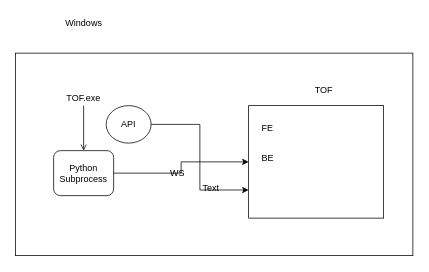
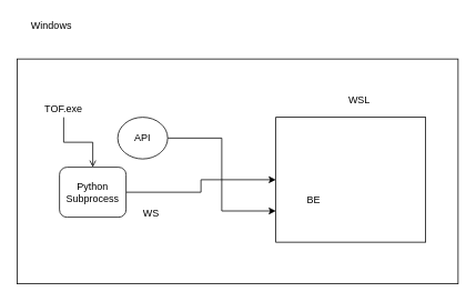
  <mxCell id="0" />
  <mxCell id="1" parent="0" />
  <mxCell id="2" value="" style="rounded=0;whiteSpace=wrap;html=1;" vertex="1" parent="1"><mxGeometry x="20" y="70" width="530" height="270" as="geometry" /></mxCell>
- <mxCell id="3" value="Windows" style="text;html=1;align=center;verticalAlign=middle;resizable=0;points=[];autosize=1;strokeColor=none;" vertex="1" parent="1"><mxGeometry x="81" y="20" width="60" height="20" as="geometry" /></mxCell>
+ <mxCell id="3" value="Windows" style="text;html=1;align=center;verticalAlign=middle;resizable=0;points=[];autosize=1;strokeColor=none;" vertex="1" parent="1"><mxGeometry x="31" y="20" width="60" height="20" as="geometry" /></mxCell>
  <mxCell id="4" value="" style="rounded=0;whiteSpace=wrap;html=1;" vertex="1" parent="1"><mxGeometry x="331" y="140" width="180" height="150" as="geometry" /></mxCell>
- <mxCell id="5" value="FE" style="text;html=1;align=center;verticalAlign=middle;resizable=0;points=[];autosize=1;strokeColor=none;" vertex="1" parent="1"><mxGeometry x="341" y="160" width="30" height="20" as="geometry" /></mxCell>
- <mxCell id="6" value="BE" style="text;html=1;align=center;verticalAlign=middle;resizable=0;points=[];autosize=1;strokeColor=none;" vertex="1" parent="1"><mxGeometry x="341" y="200" width="30" height="20" as="geometry" /></mxCell>
+ <mxCell id="6" value="BE" style="text;html=1;align=center;verticalAlign=middle;resizable=0;points=[];autosize=1;strokeColor=none;" vertex="1" parent="1"><mxGeometry x="361" y="230" width="30" height="20" as="geometry" /></mxCell>
  <mxCell id="7" style="edgeStyle=orthogonalEdgeStyle;rounded=0;orthogonalLoop=1;jettySize=auto;html=1;entryX=0.5;entryY=0;entryDx=0;entryDy=0;endArrow=open;" edge="1" parent="1" source="8" target="13"><mxGeometry relative="1" as="geometry" /></mxCell>
- <mxCell id="8" value="TOF.exe" style="text;html=1;strokeColor=none;fillColor=none;align=center;verticalAlign=middle;whiteSpace=wrap;rounded=0;" vertex="1" parent="1"><mxGeometry x="81" y="120" width="60" height="20" as="geometry" /></mxCell>
- <mxCell id="9" value="TOF" style="text;html=1;align=center;verticalAlign=middle;resizable=0;points=[];autosize=1;strokeColor=none;" vertex="1" parent="1"><mxGeometry x="411" y="110" width="40" height="20" as="geometry" /></mxCell>
- <mxCell id="10" value="WS" style="text;html=1;align=center;verticalAlign=middle;resizable=0;points=[];autosize=1;strokeColor=none;" vertex="1" parent="1"><mxGeometry x="221" y="220" width="30" height="20" as="geometry" /></mxCell>
- <mxCell id="11" value="Text" style="text;html=1;strokeColor=none;fillColor=none;align=center;verticalAlign=middle;whiteSpace=wrap;rounded=0;" vertex="1" parent="1"><mxGeometry x="261" y="240" width="40" height="20" as="geometry" /></mxCell>
+ <mxCell id="8" value="TOF.exe" style="text;html=1;strokeColor=none;fillColor=none;align=center;verticalAlign=middle;whiteSpace=wrap;rounded=0;" vertex="1" parent="1"><mxGeometry x="46" y="120" width="60" height="20" as="geometry" /></mxCell>
+ <mxCell id="9" value="WSL" style="text;html=1;align=center;verticalAlign=middle;resizable=0;points=[];autosize=1;strokeColor=none;" vertex="1" parent="1"><mxGeometry x="411" y="110" width="40" height="20" as="geometry" /></mxCell>
+ <mxCell id="10" value="WS" style="text;html=1;align=center;verticalAlign=middle;resizable=0;points=[];autosize=1;strokeColor=none;" vertex="1" parent="1"><mxGeometry x="166" y="245" width="30" height="20" as="geometry" /></mxCell>
  <mxCell id="12" style="edgeStyle=orthogonalEdgeStyle;rounded=0;orthogonalLoop=1;jettySize=auto;html=1;entryX=0;entryY=0.5;entryDx=0;entryDy=0;" edge="1" parent="1" source="13" target="4"><mxGeometry relative="1" as="geometry" /></mxCell>
  <mxCell id="13" value="Python&lt;br&gt;Subprocess" style="whiteSpace=wrap;html=1;rounded=1;" vertex="1" parent="1"><mxGeometry x="71" y="200" width="80" height="60" as="geometry" /></mxCell>
  <mxCell id="14" style="edgeStyle=orthogonalEdgeStyle;rounded=0;orthogonalLoop=1;jettySize=auto;html=1;entryX=0;entryY=0.75;entryDx=0;entryDy=0;" edge="1" parent="1" source="15" target="4"><mxGeometry relative="1" as="geometry" /></mxCell>
  <mxCell id="15" value="API" style="ellipse;whiteSpace=wrap;html=1;" vertex="1" parent="1"><mxGeometry x="141" y="140" width="60" height="50" as="geometry" /></mxCell>
